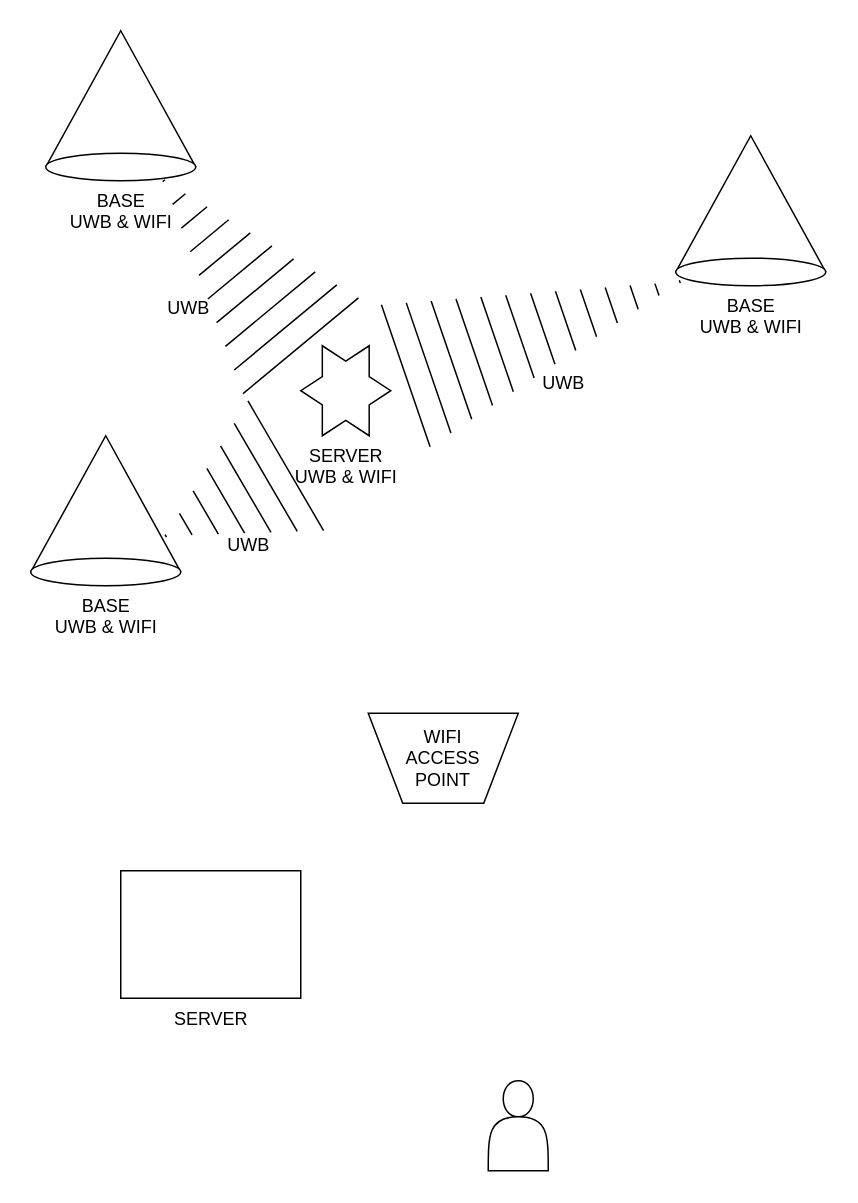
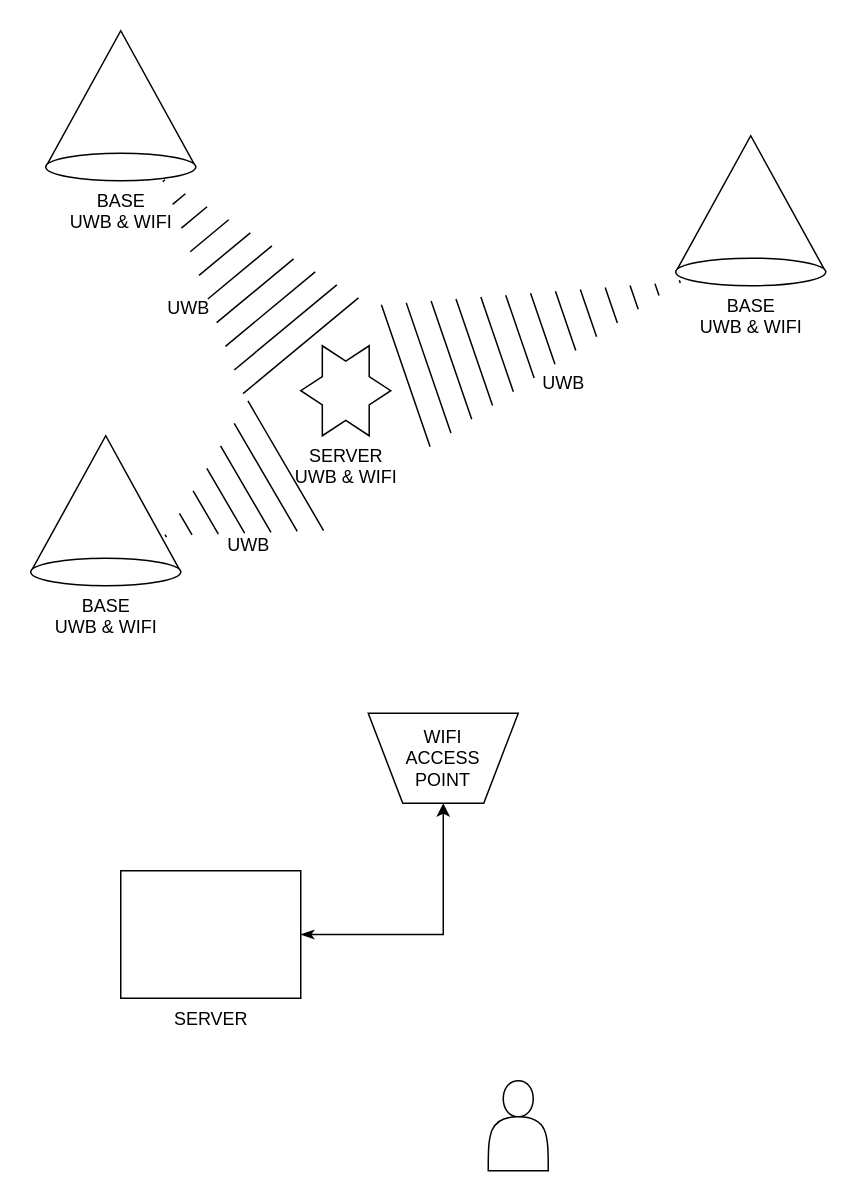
  <mxCell id="0" />
  <mxCell id="1" parent="0" />
  <mxCell id="2" value="BASE&lt;div&gt;UWB &amp;amp; WIFI&lt;/div&gt;" style="verticalLabelPosition=bottom;verticalAlign=top;html=1;shape=mxgraph.basic.cone" vertex="1" parent="1"><mxGeometry x="30" y="20" width="100" height="100" as="geometry" /></mxCell>
  <mxCell id="3" value="BASE&lt;div&gt;UWB &amp;amp; WIFI&lt;/div&gt;" style="verticalLabelPosition=bottom;verticalAlign=top;html=1;shape=mxgraph.basic.cone" vertex="1" parent="1"><mxGeometry x="450" y="90" width="100" height="100" as="geometry" /></mxCell>
  <mxCell id="4" value="BASE&lt;div&gt;UWB &amp;amp; WIFI&lt;/div&gt;" style="verticalLabelPosition=bottom;verticalAlign=top;html=1;shape=mxgraph.basic.cone" vertex="1" parent="1"><mxGeometry x="20" y="290" width="100" height="100" as="geometry" /></mxCell>
  <mxCell id="5" value="" style="shape=mxgraph.arrows2.wedgeArrowDashed2;html=1;bendable=0;startWidth=50;stepSize=15;rounded=0;entryX=0.027;entryY=0.973;entryDx=0;entryDy=0;entryPerimeter=0;" edge="1" parent="1" target="3"><mxGeometry width="100" height="100" relative="1" as="geometry"><mxPoint x="270" y="250" as="sourcePoint" /><mxPoint x="430" y="190" as="targetPoint" /></mxGeometry></mxCell>
  <mxCell id="6" value="" style="shape=mxgraph.arrows2.wedgeArrowDashed2;html=1;bendable=0;startWidth=50;stepSize=15;rounded=0;entryX=0.787;entryY=1;entryDx=0;entryDy=0;entryPerimeter=0;" edge="1" parent="1" target="2"><mxGeometry width="100" height="100" relative="1" as="geometry"><mxPoint x="200" y="230" as="sourcePoint" /><mxPoint x="130" y="110" as="targetPoint" /></mxGeometry></mxCell>
  <mxCell id="7" value="" style="shape=mxgraph.arrows2.wedgeArrowDashed2;html=1;bendable=0;startWidth=50;stepSize=15;rounded=0;entryX=0.9;entryY=0.667;entryDx=0;entryDy=0;entryPerimeter=0;" edge="1" parent="1" target="4"><mxGeometry width="100" height="100" relative="1" as="geometry"><mxPoint x="190" y="310" as="sourcePoint" /><mxPoint x="140" y="120" as="targetPoint" /></mxGeometry></mxCell>
  <mxCell id="8" value="SERVER&lt;div&gt;UWB &amp;amp; WIFI&lt;/div&gt;" style="verticalLabelPosition=bottom;verticalAlign=top;html=1;shape=mxgraph.basic.6_point_star" vertex="1" parent="1"><mxGeometry x="200" y="230" width="60" height="60" as="geometry" /></mxCell>
  <mxCell id="9" value="&lt;div&gt;WIFI&lt;/div&gt;ACCESS&lt;div&gt;POINT&lt;/div&gt;" style="verticalLabelPosition=middle;verticalAlign=middle;html=1;shape=trapezoid;perimeter=trapezoidPerimeter;whiteSpace=wrap;size=0.23;arcSize=10;flipV=1;labelPosition=center;align=center;" vertex="1" parent="1"><mxGeometry x="245" y="475" width="100" height="60" as="geometry" /></mxCell>
+ <mxCell id="10" style="edgeStyle=orthogonalEdgeStyle;rounded=0;orthogonalLoop=1;jettySize=auto;html=1;entryX=0.5;entryY=1;entryDx=0;entryDy=0;startArrow=classicThin;startFill=1;" edge="1" parent="1" source="11" target="9"><mxGeometry relative="1" as="geometry" /></mxCell>
  <mxCell id="11" value="SERVER" style="verticalLabelPosition=bottom;verticalAlign=top;html=1;shape=mxgraph.basic.rect;fillColor2=none;strokeWidth=1;size=20;indent=5;" vertex="1" parent="1"><mxGeometry x="80" y="580" width="120" height="85" as="geometry" /></mxCell>
  <mxCell id="12" value="" style="shape=actor;whiteSpace=wrap;html=1;" vertex="1" parent="1"><mxGeometry x="325" y="720" width="40" height="60" as="geometry" /></mxCell>
  <mxCell id="13" value="UWB" style="text;html=1;align=center;verticalAlign=middle;resizable=0;points=[];autosize=1;strokeColor=none;fillColor=none;" vertex="1" parent="1"><mxGeometry x="140" y="348" width="50" height="30" as="geometry" /></mxCell>
  <mxCell id="14" value="UWB" style="text;html=1;align=center;verticalAlign=middle;resizable=0;points=[];autosize=1;strokeColor=none;fillColor=none;" vertex="1" parent="1"><mxGeometry x="350" y="240" width="50" height="30" as="geometry" /></mxCell>
  <mxCell id="15" value="UWB" style="text;html=1;align=center;verticalAlign=middle;resizable=0;points=[];autosize=1;strokeColor=none;fillColor=none;" vertex="1" parent="1"><mxGeometry x="100" y="190" width="50" height="30" as="geometry" /></mxCell>
